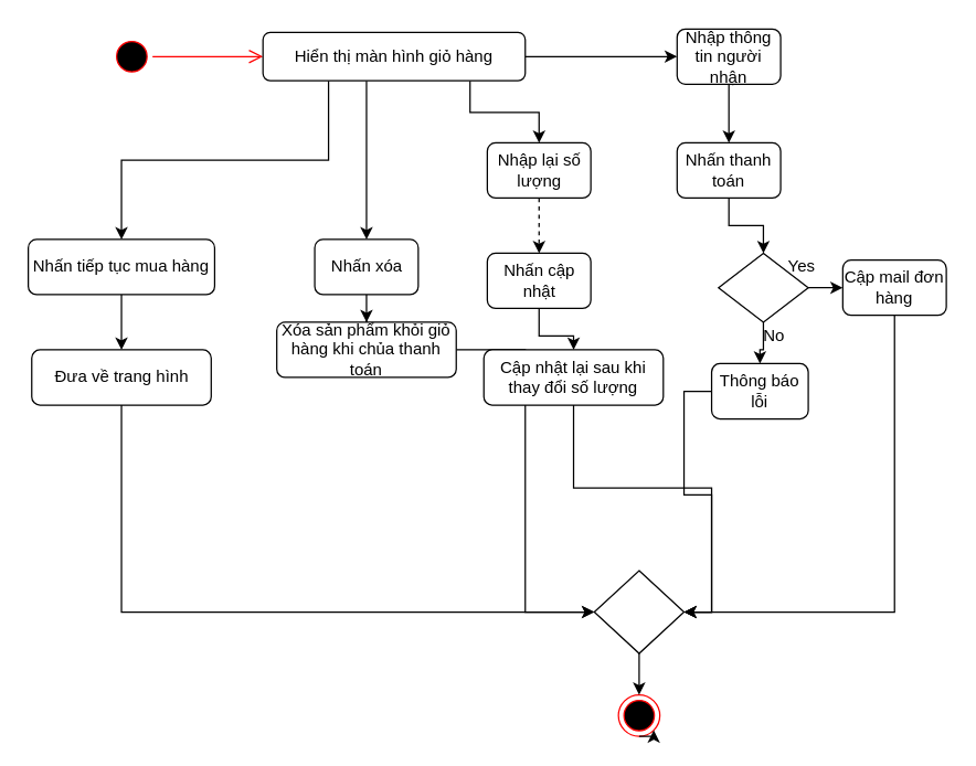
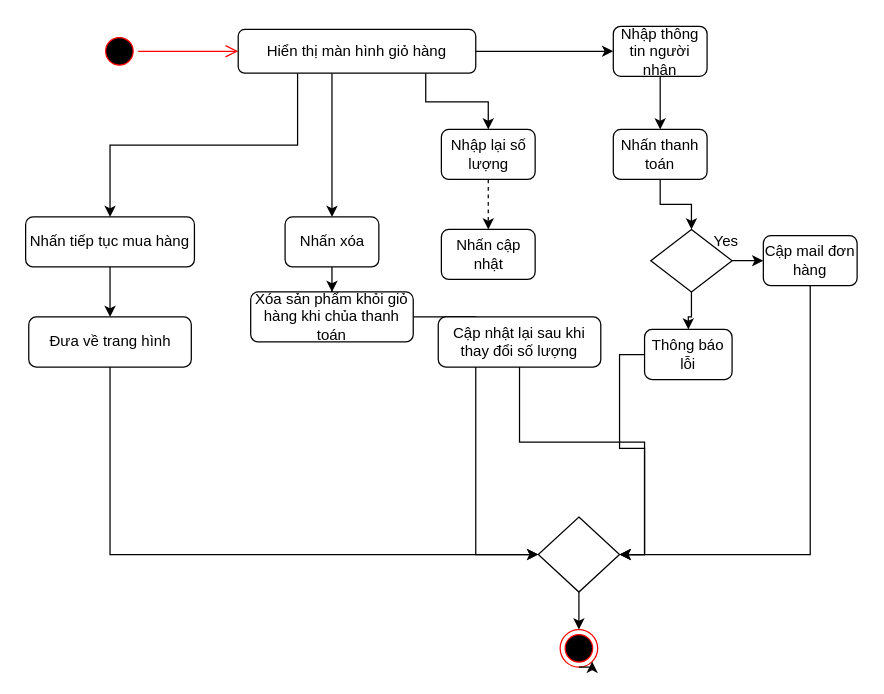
  <mxCell id="0" />
  <mxCell id="1" parent="0" />
  <mxCell id="2" value="" style="ellipse;html=1;shape=startState;fillColor=#000000;strokeColor=#ff0000;" vertex="1" parent="1"><mxGeometry x="80" y="25.5" width="30" height="30" as="geometry" /></mxCell>
  <mxCell id="3" value="" style="edgeStyle=orthogonalEdgeStyle;html=1;verticalAlign=bottom;endArrow=open;endSize=8;strokeColor=#ff0000;rounded=0;entryX=0;entryY=0.5;entryDx=0;entryDy=0;" edge="1" source="2" parent="1" target="8"><mxGeometry relative="1" as="geometry"><mxPoint x="50" y="108" as="targetPoint" /></mxGeometry></mxCell>
  <mxCell id="4" style="edgeStyle=orthogonalEdgeStyle;rounded=0;orthogonalLoop=1;jettySize=auto;html=1;entryX=0.5;entryY=0;entryDx=0;entryDy=0;exitX=0.25;exitY=1;exitDx=0;exitDy=0;" edge="1" parent="1" source="8" target="10"><mxGeometry relative="1" as="geometry"><mxPoint x="55" y="193" as="targetPoint" /></mxGeometry></mxCell>
  <mxCell id="5" value="" style="edgeStyle=orthogonalEdgeStyle;rounded=0;orthogonalLoop=1;jettySize=auto;html=1;" edge="1" parent="1" source="8" target="24"><mxGeometry relative="1" as="geometry"><Array as="points"><mxPoint x="340" y="81" /><mxPoint x="390" y="81" /></Array></mxGeometry></mxCell>
  <mxCell id="6" value="" style="edgeStyle=orthogonalEdgeStyle;rounded=0;orthogonalLoop=1;jettySize=auto;html=1;" edge="1" parent="1" source="8" target="16"><mxGeometry relative="1" as="geometry"><Array as="points"><mxPoint x="265" y="73" /><mxPoint x="265" y="73" /></Array></mxGeometry></mxCell>
  <mxCell id="7" value="" style="edgeStyle=orthogonalEdgeStyle;rounded=0;orthogonalLoop=1;jettySize=auto;html=1;" edge="1" parent="1" source="8" target="26"><mxGeometry relative="1" as="geometry" /></mxCell>
  <mxCell id="8" value="Hiển thị màn hình giỏ hàng" style="rounded=1;whiteSpace=wrap;html=1;" vertex="1" parent="1"><mxGeometry x="190" y="23" width="190" height="35" as="geometry" /></mxCell>
  <mxCell id="9" style="edgeStyle=orthogonalEdgeStyle;rounded=0;orthogonalLoop=1;jettySize=auto;html=1;entryX=0.5;entryY=0;entryDx=0;entryDy=0;" edge="1" parent="1" source="10" target="12"><mxGeometry relative="1" as="geometry" /></mxCell>
  <mxCell id="10" value="Nhấn tiếp tục mua hàng" style="rounded=1;whiteSpace=wrap;html=1;" vertex="1" parent="1"><mxGeometry x="20" y="173" width="135" height="40" as="geometry" /></mxCell>
  <mxCell id="11" style="edgeStyle=orthogonalEdgeStyle;rounded=0;orthogonalLoop=1;jettySize=auto;html=1;entryX=0;entryY=0.5;entryDx=0;entryDy=0;exitX=0.5;exitY=1;exitDx=0;exitDy=0;" edge="1" parent="1" source="12" target="36"><mxGeometry relative="1" as="geometry"><mxPoint x="320.625" y="358" as="targetPoint" /></mxGeometry></mxCell>
  <mxCell id="12" value="Đưa về trang hình" style="rounded=1;whiteSpace=wrap;html=1;" vertex="1" parent="1"><mxGeometry x="22.5" y="253" width="130" height="40" as="geometry" /></mxCell>
  <mxCell id="13" value="" style="ellipse;html=1;shape=endState;fillColor=#000000;strokeColor=#ff0000;" vertex="1" parent="1"><mxGeometry x="447.5" y="503" width="30" height="30" as="geometry" /></mxCell>
  <mxCell id="14" style="edgeStyle=orthogonalEdgeStyle;rounded=0;orthogonalLoop=1;jettySize=auto;html=1;exitX=0.5;exitY=1;exitDx=0;exitDy=0;entryX=1;entryY=1;entryDx=0;entryDy=0;" edge="1" parent="1" source="13" target="13"><mxGeometry relative="1" as="geometry" /></mxCell>
  <mxCell id="15" value="" style="edgeStyle=orthogonalEdgeStyle;rounded=0;orthogonalLoop=1;jettySize=auto;html=1;" edge="1" parent="1" source="16" target="18"><mxGeometry relative="1" as="geometry" /></mxCell>
  <mxCell id="16" value="Nhấn xóa" style="rounded=1;whiteSpace=wrap;html=1;" vertex="1" parent="1"><mxGeometry x="227.5" y="173" width="75" height="40" as="geometry" /></mxCell>
  <mxCell id="17" value="" style="edgeStyle=orthogonalEdgeStyle;rounded=0;orthogonalLoop=1;jettySize=auto;html=1;entryX=0;entryY=0.5;entryDx=0;entryDy=0;" edge="1" parent="1" source="18" target="36"><mxGeometry relative="1" as="geometry"><mxPoint x="413.8" y="353" as="targetPoint" /></mxGeometry></mxCell>
  <mxCell id="18" value="Xóa sản phẩm khỏi giỏ hàng khi chủa thanh toán" style="rounded=1;whiteSpace=wrap;html=1;" vertex="1" parent="1"><mxGeometry x="200" y="233" width="130" height="40" as="geometry" /></mxCell>
- <mxCell id="19" value="" style="edgeStyle=orthogonalEdgeStyle;rounded=0;orthogonalLoop=1;jettySize=auto;html=1;" edge="1" parent="1" source="20" target="22"><mxGeometry relative="1" as="geometry" /></mxCell>
  <mxCell id="20" value="Nhấn cập nhật" style="rounded=1;whiteSpace=wrap;html=1;" vertex="1" parent="1"><mxGeometry x="352.5" y="183" width="75" height="40" as="geometry" /></mxCell>
  <mxCell id="21" value="" style="edgeStyle=orthogonalEdgeStyle;rounded=0;orthogonalLoop=1;jettySize=auto;html=1;entryX=1;entryY=0.5;entryDx=0;entryDy=0;" edge="1" parent="1" source="22" target="36"><mxGeometry relative="1" as="geometry"><mxPoint x="464.037" y="360.24" as="targetPoint" /></mxGeometry></mxCell>
  <mxCell id="22" value="Cập nhật lại sau khi thay đổi số lượng" style="rounded=1;whiteSpace=wrap;html=1;" vertex="1" parent="1"><mxGeometry x="350" y="253" width="130" height="40" as="geometry" /></mxCell>
  <mxCell id="23" style="edgeStyle=orthogonalEdgeStyle;rounded=0;orthogonalLoop=1;jettySize=auto;html=1;entryX=0.5;entryY=0;entryDx=0;entryDy=0;dashed=1;" edge="1" parent="1" source="24" target="20"><mxGeometry relative="1" as="geometry" /></mxCell>
  <mxCell id="24" value="Nhập lại số lượng" style="rounded=1;whiteSpace=wrap;html=1;" vertex="1" parent="1"><mxGeometry x="352.5" y="103" width="75" height="40" as="geometry" /></mxCell>
  <mxCell id="25" value="" style="edgeStyle=orthogonalEdgeStyle;rounded=0;orthogonalLoop=1;jettySize=auto;html=1;" edge="1" parent="1" source="26" target="28"><mxGeometry relative="1" as="geometry" /></mxCell>
  <mxCell id="26" value="Nhập thông tin người nhận" style="rounded=1;whiteSpace=wrap;html=1;" vertex="1" parent="1"><mxGeometry x="490" y="20.5" width="75" height="40" as="geometry" /></mxCell>
  <mxCell id="27" value="" style="edgeStyle=orthogonalEdgeStyle;rounded=0;orthogonalLoop=1;jettySize=auto;html=1;" edge="1" parent="1" source="28" target="31"><mxGeometry relative="1" as="geometry" /></mxCell>
  <mxCell id="28" value="Nhấn thanh toán" style="rounded=1;whiteSpace=wrap;html=1;" vertex="1" parent="1"><mxGeometry x="490" y="103" width="75" height="40" as="geometry" /></mxCell>
  <mxCell id="29" value="" style="edgeStyle=orthogonalEdgeStyle;rounded=0;orthogonalLoop=1;jettySize=auto;html=1;" edge="1" parent="1" source="31" target="33"><mxGeometry relative="1" as="geometry" /></mxCell>
  <mxCell id="30" value="" style="edgeStyle=orthogonalEdgeStyle;rounded=0;orthogonalLoop=1;jettySize=auto;html=1;" edge="1" parent="1" source="31" target="38"><mxGeometry relative="1" as="geometry" /></mxCell>
  <mxCell id="31" value="" style="rhombus;whiteSpace=wrap;html=1;" vertex="1" parent="1"><mxGeometry x="520" y="183" width="65" height="50" as="geometry" /></mxCell>
  <mxCell id="32" style="edgeStyle=orthogonalEdgeStyle;rounded=0;orthogonalLoop=1;jettySize=auto;html=1;entryX=1;entryY=0.5;entryDx=0;entryDy=0;exitX=0.5;exitY=1;exitDx=0;exitDy=0;" edge="1" parent="1" source="33" target="36"><mxGeometry relative="1" as="geometry" /></mxCell>
  <mxCell id="33" value="Cập mail đơn hàng" style="rounded=1;whiteSpace=wrap;html=1;" vertex="1" parent="1"><mxGeometry x="610" y="188" width="75" height="40" as="geometry" /></mxCell>
  <mxCell id="34" value="Yes" style="text;html=1;align=center;verticalAlign=middle;resizable=0;points=[];autosize=1;strokeColor=none;fillColor=none;" vertex="1" parent="1"><mxGeometry x="560" y="183" width="40" height="20" as="geometry" /></mxCell>
  <mxCell id="35" value="" style="edgeStyle=orthogonalEdgeStyle;rounded=0;orthogonalLoop=1;jettySize=auto;html=1;" edge="1" parent="1" source="36" target="13"><mxGeometry relative="1" as="geometry" /></mxCell>
  <mxCell id="36" value="" style="rhombus;whiteSpace=wrap;html=1;" vertex="1" parent="1"><mxGeometry x="430" y="413" width="65" height="60" as="geometry" /></mxCell>
  <mxCell id="37" style="edgeStyle=orthogonalEdgeStyle;rounded=0;orthogonalLoop=1;jettySize=auto;html=1;entryX=1;entryY=0.5;entryDx=0;entryDy=0;" edge="1" parent="1" source="38" target="36"><mxGeometry relative="1" as="geometry" /></mxCell>
  <mxCell id="38" value="Thông báo lỗi" style="rounded=1;whiteSpace=wrap;html=1;" vertex="1" parent="1"><mxGeometry x="515" y="263" width="70" height="40" as="geometry" /></mxCell>
- <mxCell id="39" value="No" style="text;html=1;align=center;verticalAlign=middle;resizable=0;points=[];autosize=1;strokeColor=none;fillColor=none;" vertex="1" parent="1"><mxGeometry x="545" y="233" width="30" height="20" as="geometry" /></mxCell>
